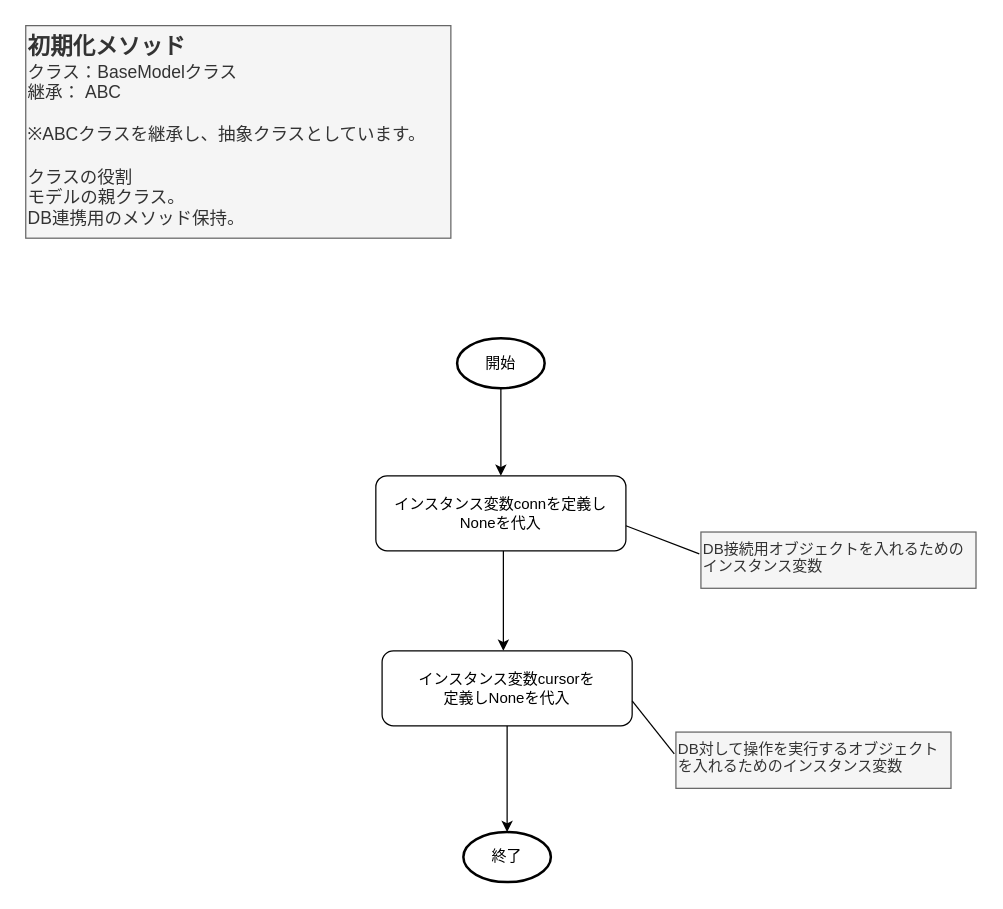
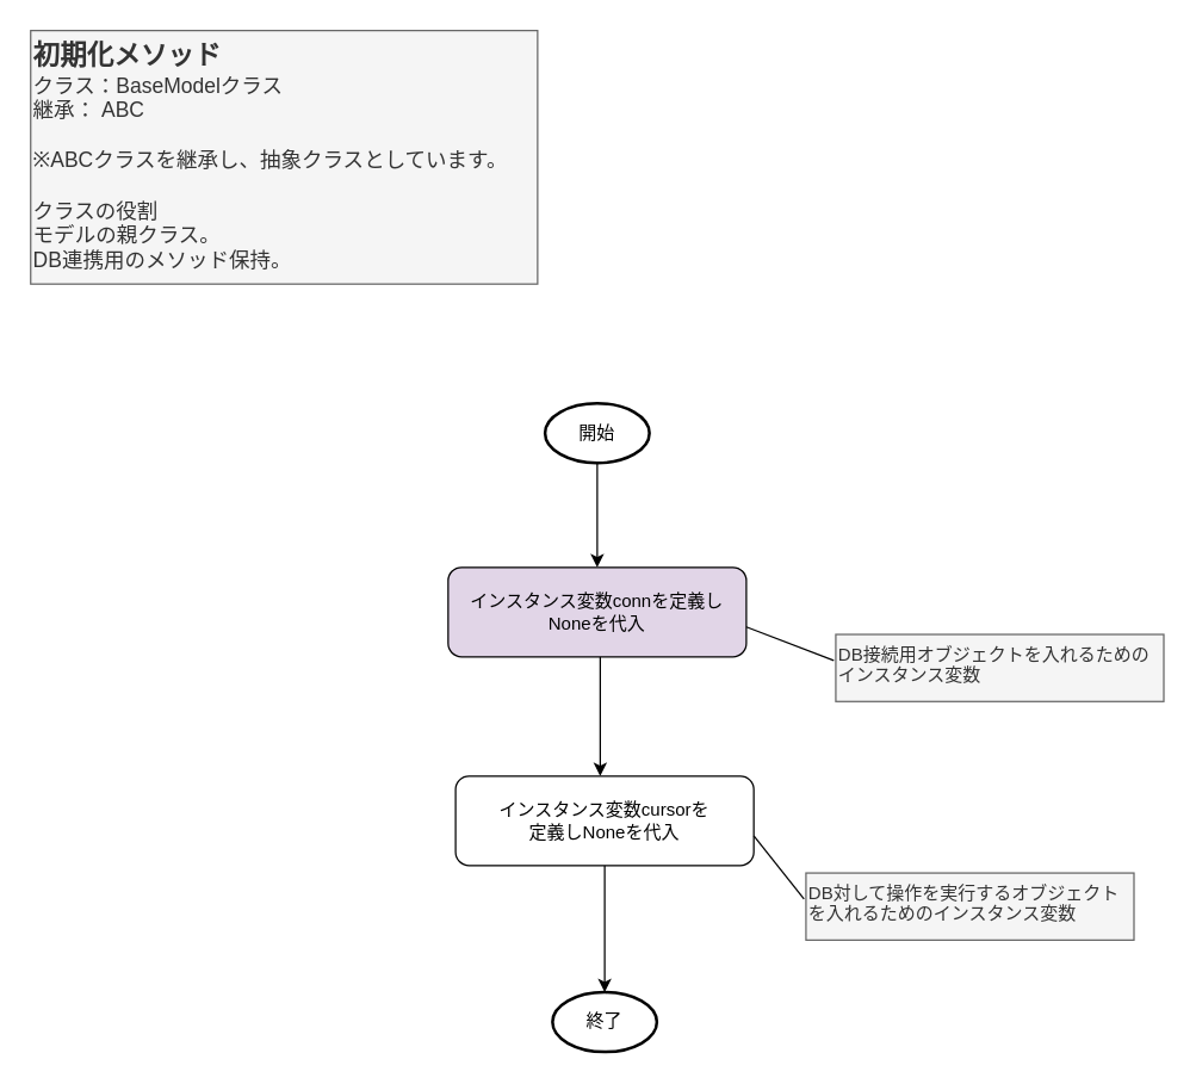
  <mxCell id="0" />
  <mxCell id="1" parent="0" />
  <mxCell id="2" value="" style="edgeStyle=orthogonalEdgeStyle;rounded=0;orthogonalLoop=1;jettySize=auto;html=1;" parent="1" source="3" target="7" edge="1"><mxGeometry relative="1" as="geometry" /></mxCell>
  <mxCell id="3" value="開始" style="strokeWidth=2;html=1;shape=mxgraph.flowchart.start_1;whiteSpace=wrap;" parent="1" vertex="1"><mxGeometry x="365" y="270" width="70" height="40" as="geometry" /></mxCell>
  <mxCell id="4" value="" style="edgeStyle=orthogonalEdgeStyle;rounded=0;orthogonalLoop=1;jettySize=auto;html=1;" parent="1" edge="1"><mxGeometry relative="1" as="geometry"><mxPoint x="402" y="440" as="sourcePoint" /><mxPoint x="402" y="520" as="targetPoint" /></mxGeometry></mxCell>
  <mxCell id="5" value="" style="edgeStyle=orthogonalEdgeStyle;rounded=0;orthogonalLoop=1;jettySize=auto;html=1;" parent="1" source="6" target="12" edge="1"><mxGeometry relative="1" as="geometry" /></mxCell>
  <mxCell id="6" value="インスタンス変数cursorを&lt;div&gt;定義しNoneを代入&lt;/div&gt;" style="rounded=1;whiteSpace=wrap;html=1;" parent="1" vertex="1"><mxGeometry x="305" y="520" width="200" height="60" as="geometry" /></mxCell>
- <mxCell id="7" value="インスタンス変数connを定義しNoneを代入" style="rounded=1;whiteSpace=wrap;html=1;" parent="1" vertex="1"><mxGeometry x="300" y="380" width="200" height="60" as="geometry" /></mxCell>
+ <mxCell id="7" value="インスタンス変数connを定義しNoneを代入" style="rounded=1;whiteSpace=wrap;html=1;fillColor=#e1d5e7;" parent="1" vertex="1"><mxGeometry x="300" y="380" width="200" height="60" as="geometry" /></mxCell>
  <mxCell id="8" style="rounded=0;orthogonalLoop=1;jettySize=auto;html=1;entryX=1;entryY=0.25;entryDx=0;entryDy=0;exitX=-0.006;exitY=0.387;exitDx=0;exitDy=0;exitPerimeter=0;endArrow=none;endFill=0;" parent="1" source="9" edge="1"><mxGeometry relative="1" as="geometry"><mxPoint x="500" y="420" as="targetPoint" /></mxGeometry></mxCell>
  <mxCell id="9" value="DB接続用オブジェクトを入れるための&lt;div&gt;インスタンス変数&lt;/div&gt;" style="text;html=1;align=left;verticalAlign=top;whiteSpace=wrap;rounded=0;fillColor=#f5f5f5;fontColor=#333333;strokeColor=#666666;" parent="1" vertex="1"><mxGeometry x="560" y="425" width="220" height="45" as="geometry" /></mxCell>
  <mxCell id="10" style="rounded=0;orthogonalLoop=1;jettySize=auto;html=1;entryX=1;entryY=0.25;entryDx=0;entryDy=0;exitX=-0.006;exitY=0.387;exitDx=0;exitDy=0;exitPerimeter=0;endArrow=none;endFill=0;" parent="1" source="11" edge="1"><mxGeometry relative="1" as="geometry"><mxPoint x="505" y="560" as="targetPoint" /></mxGeometry></mxCell>
  <mxCell id="11" value="DB対して操作を実行するオブジェクトを入れるための&lt;span style=&quot;background-color: initial;&quot;&gt;インスタンス変数&lt;/span&gt;" style="text;html=1;align=left;verticalAlign=top;whiteSpace=wrap;rounded=0;fillColor=#f5f5f5;fontColor=#333333;strokeColor=#666666;" parent="1" vertex="1"><mxGeometry x="540" y="585" width="220" height="45" as="geometry" /></mxCell>
  <mxCell id="12" value="終了" style="strokeWidth=2;html=1;shape=mxgraph.flowchart.start_1;whiteSpace=wrap;" parent="1" vertex="1"><mxGeometry x="370" y="665" width="70" height="40" as="geometry" /></mxCell>
  <mxCell id="13" value="&lt;b style=&quot;&quot;&gt;&lt;font style=&quot;&quot;&gt;&lt;font style=&quot;font-size: 18px;&quot;&gt;初期化メソッド&lt;/font&gt;&lt;/font&gt;&lt;/b&gt;&lt;div&gt;&lt;font style=&quot;font-size: 14px;&quot;&gt;クラス：BaseModelクラス&lt;/font&gt;&lt;/div&gt;&lt;div&gt;&lt;div style=&quot;font-size: 14px;&quot;&gt;&lt;font style=&quot;font-size: 14px;&quot;&gt;継承： ABC&lt;/font&gt;&lt;/div&gt;&lt;/div&gt;&lt;div style=&quot;font-size: 14px;&quot;&gt;&lt;font style=&quot;font-size: 14px;&quot;&gt;&lt;br&gt;&lt;/font&gt;&lt;/div&gt;&lt;div style=&quot;font-size: 14px;&quot;&gt;&lt;font style=&quot;font-size: 14px;&quot;&gt;※ABCクラスを継承し、抽象クラスとしています。&lt;br&gt;&lt;/font&gt;&lt;/div&gt;&lt;div style=&quot;font-size: 14px;&quot;&gt;&lt;font style=&quot;font-size: 14px;&quot;&gt;&lt;br&gt;&lt;/font&gt;&lt;/div&gt;&lt;div style=&quot;font-size: 14px;&quot;&gt;&lt;font style=&quot;font-size: 14px;&quot;&gt;クラスの役割&lt;/font&gt;&lt;/div&gt;&lt;div style=&quot;font-size: 14px;&quot;&gt;モデルの親クラス。&lt;/div&gt;&lt;div style=&quot;font-size: 14px;&quot;&gt;DB連携用のメソッド保持。&lt;/div&gt;" style="text;html=1;align=left;verticalAlign=top;whiteSpace=wrap;rounded=0;fillColor=#f5f5f5;fontColor=#333333;strokeColor=#666666;" parent="1" vertex="1"><mxGeometry x="20" y="20" width="340" height="170" as="geometry" /></mxCell>
